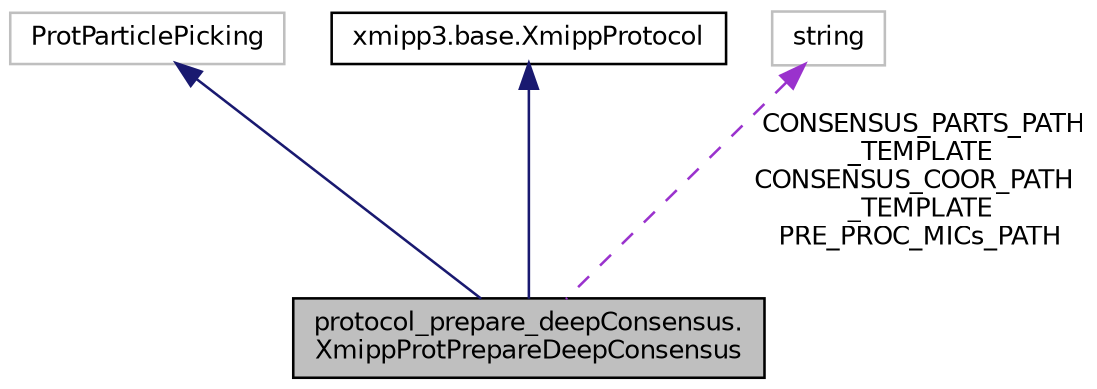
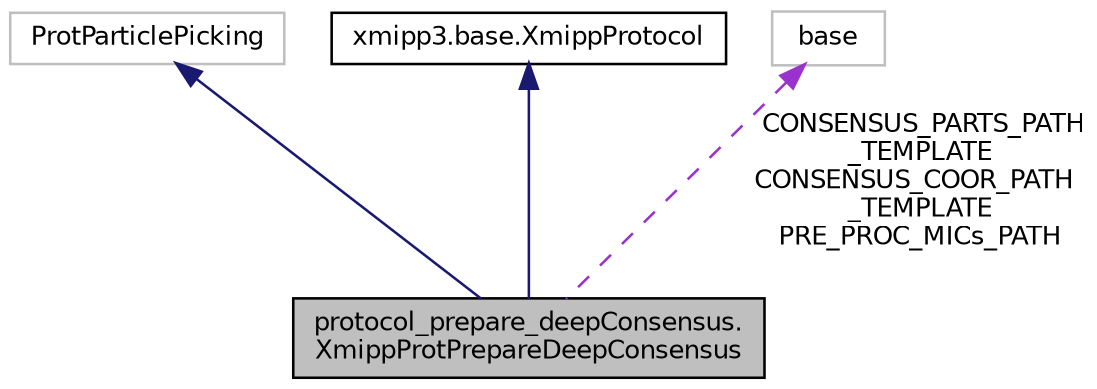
  digraph {
    node [color=black fillcolor=white fontname=Helvetica fontsize=10 shape=record style=filled]
    edge [color=midnightblue dir=back fontname=Helvetica fontsize=10 labelfontname=Helvetica labelfontsize=10 style=solid]
    n1 [fillcolor=grey75 fontcolor=black height=0.2 label="protocol_prepare_deepConsensus.\lXmippProtPrepareDeepConsensus" width=0.4]
    n2 [color=grey75 height=0.2 label=ProtParticlePicking width=0.4]
    n3 [height=0.2 label="xmipp3.base.XmippProtocol" width=0.4]
-   n4 [color=grey75 height=0.2 label=string width=0.4]
+   n4 [color=grey75 height=0.2 label=base width=0.4]
    n2 -> n1
    n3 -> n1
    n4 -> n1 [color=darkorchid3 label=" CONSENSUS_PARTS_PATH\l_TEMPLATE\nCONSENSUS_COOR_PATH\l_TEMPLATE\nPRE_PROC_MICs_PATH" style=dashed]
  }
